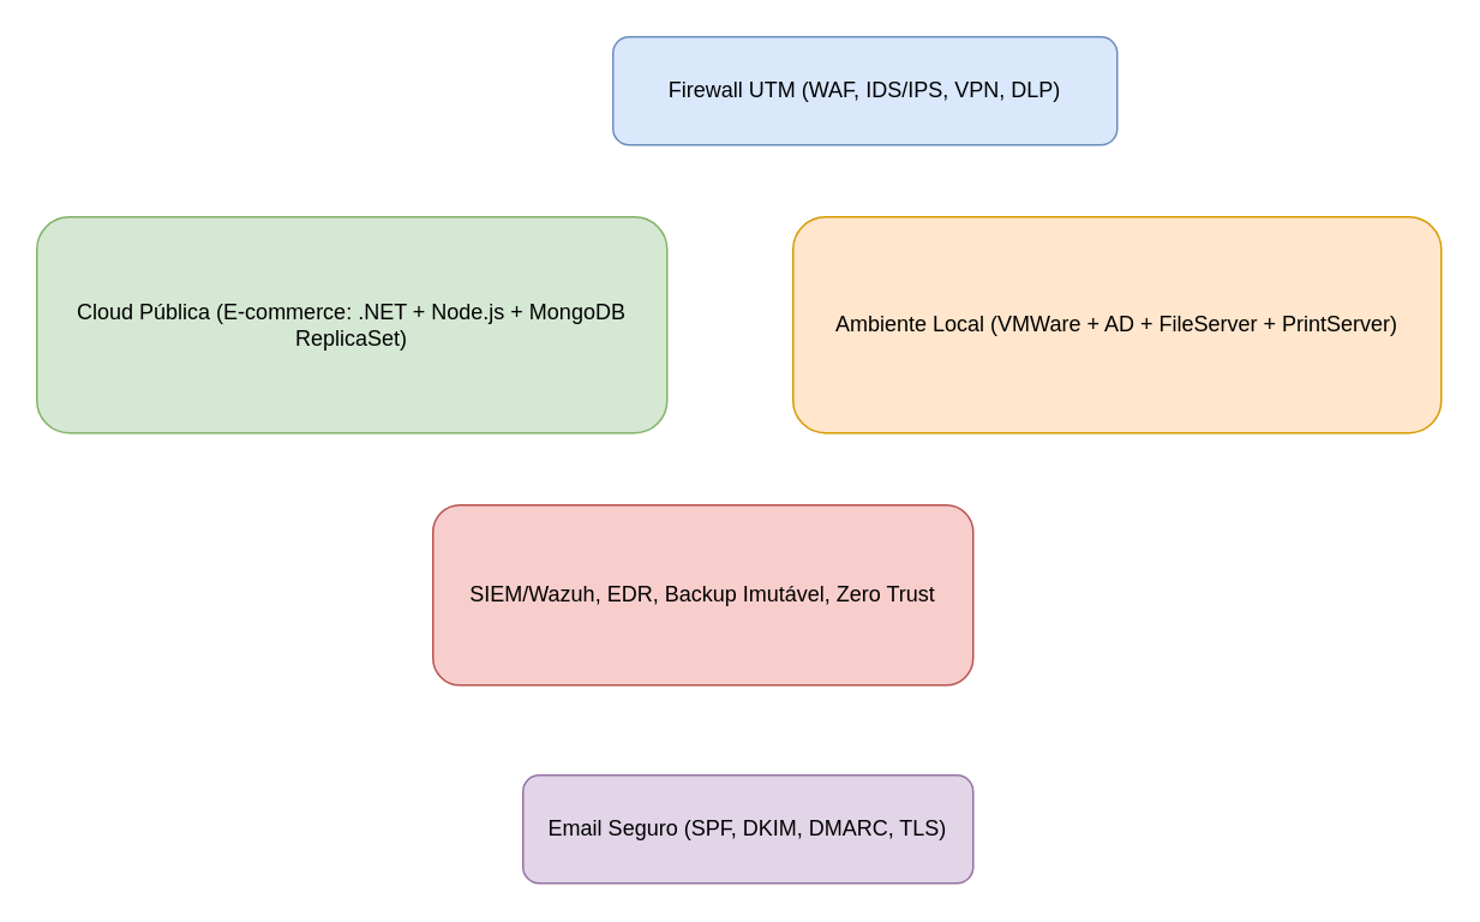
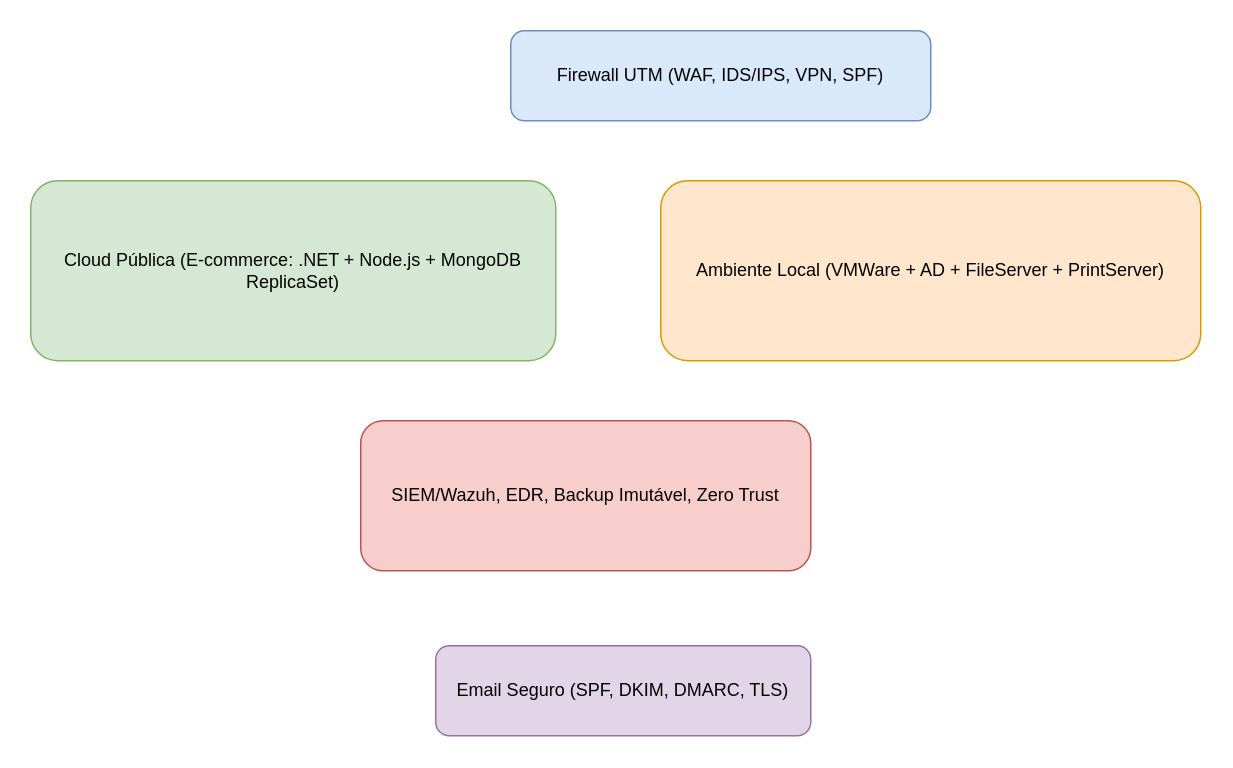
  <mxCell id="0" />
  <mxCell id="1" parent="0" />
- <mxCell id="2" value="Firewall UTM (WAF, IDS/IPS, VPN, DLP)" style="rounded=1;whiteSpace=wrap;html=1;fillColor=#dae8fc;strokeColor=#6c8ebf;" vertex="1" parent="1"><mxGeometry x="340" y="20" width="280" height="60" as="geometry" /></mxCell>
+ <mxCell id="2" value="Firewall UTM (WAF, IDS/IPS, VPN, SPF)" style="rounded=1;whiteSpace=wrap;html=1;fillColor=#dae8fc;strokeColor=#6c8ebf;" vertex="1" parent="1"><mxGeometry x="340" y="20" width="280" height="60" as="geometry" /></mxCell>
  <mxCell id="3" value="Cloud Pública (E-commerce: .NET + Node.js + MongoDB ReplicaSet)" style="rounded=1;whiteSpace=wrap;html=1;fillColor=#d5e8d4;strokeColor=#82b366;" vertex="1" parent="1"><mxGeometry x="20" y="120" width="350" height="120" as="geometry" /></mxCell>
  <mxCell id="4" value="Ambiente Local (VMWare + AD + FileServer + PrintServer)" style="rounded=1;whiteSpace=wrap;html=1;fillColor=#ffe6cc;strokeColor=#d79b00;" vertex="1" parent="1"><mxGeometry x="440" y="120" width="360" height="120" as="geometry" /></mxCell>
  <mxCell id="5" value="SIEM/Wazuh, EDR, Backup Imutável, Zero Trust" style="rounded=1;whiteSpace=wrap;html=1;fillColor=#f8cecc;strokeColor=#b85450;" vertex="1" parent="1"><mxGeometry x="240" y="280" width="300" height="100" as="geometry" /></mxCell>
  <mxCell id="6" value="Email Seguro (SPF, DKIM, DMARC, TLS)" style="rounded=1;whiteSpace=wrap;html=1;fillColor=#e1d5e7;strokeColor=#9673a6;" vertex="1" parent="1"><mxGeometry x="290" y="430" width="250" height="60" as="geometry" /></mxCell>
